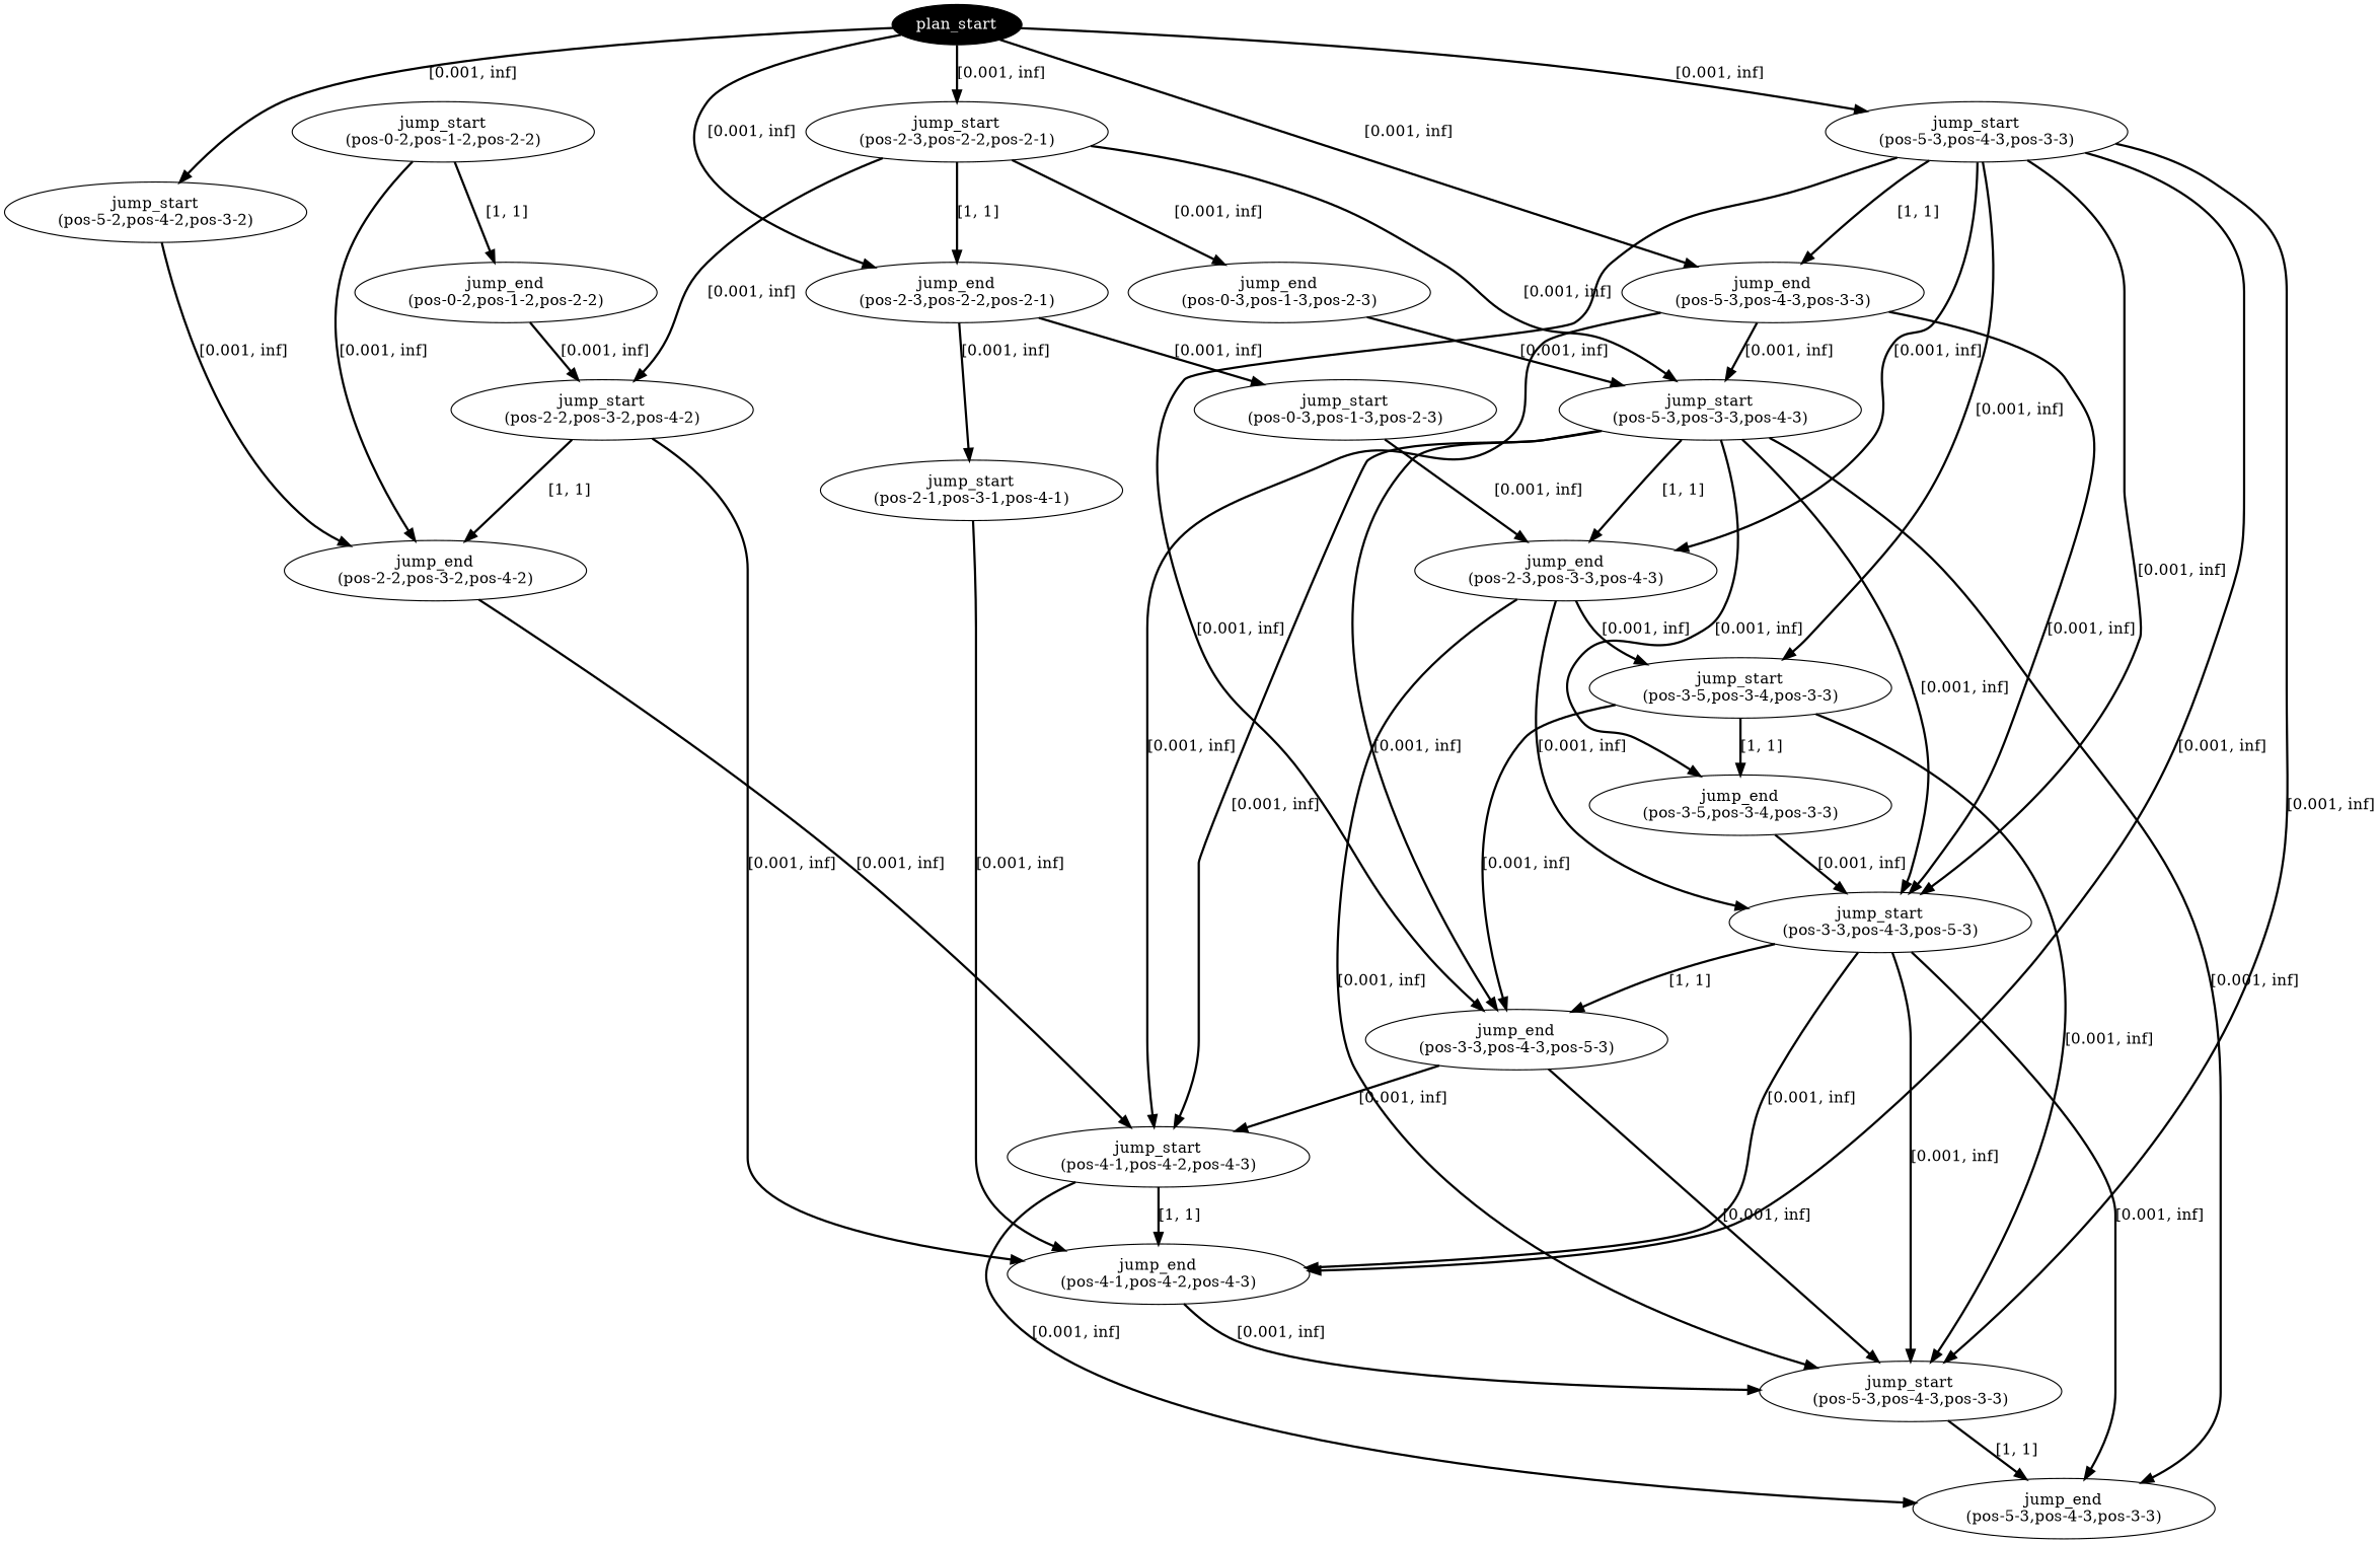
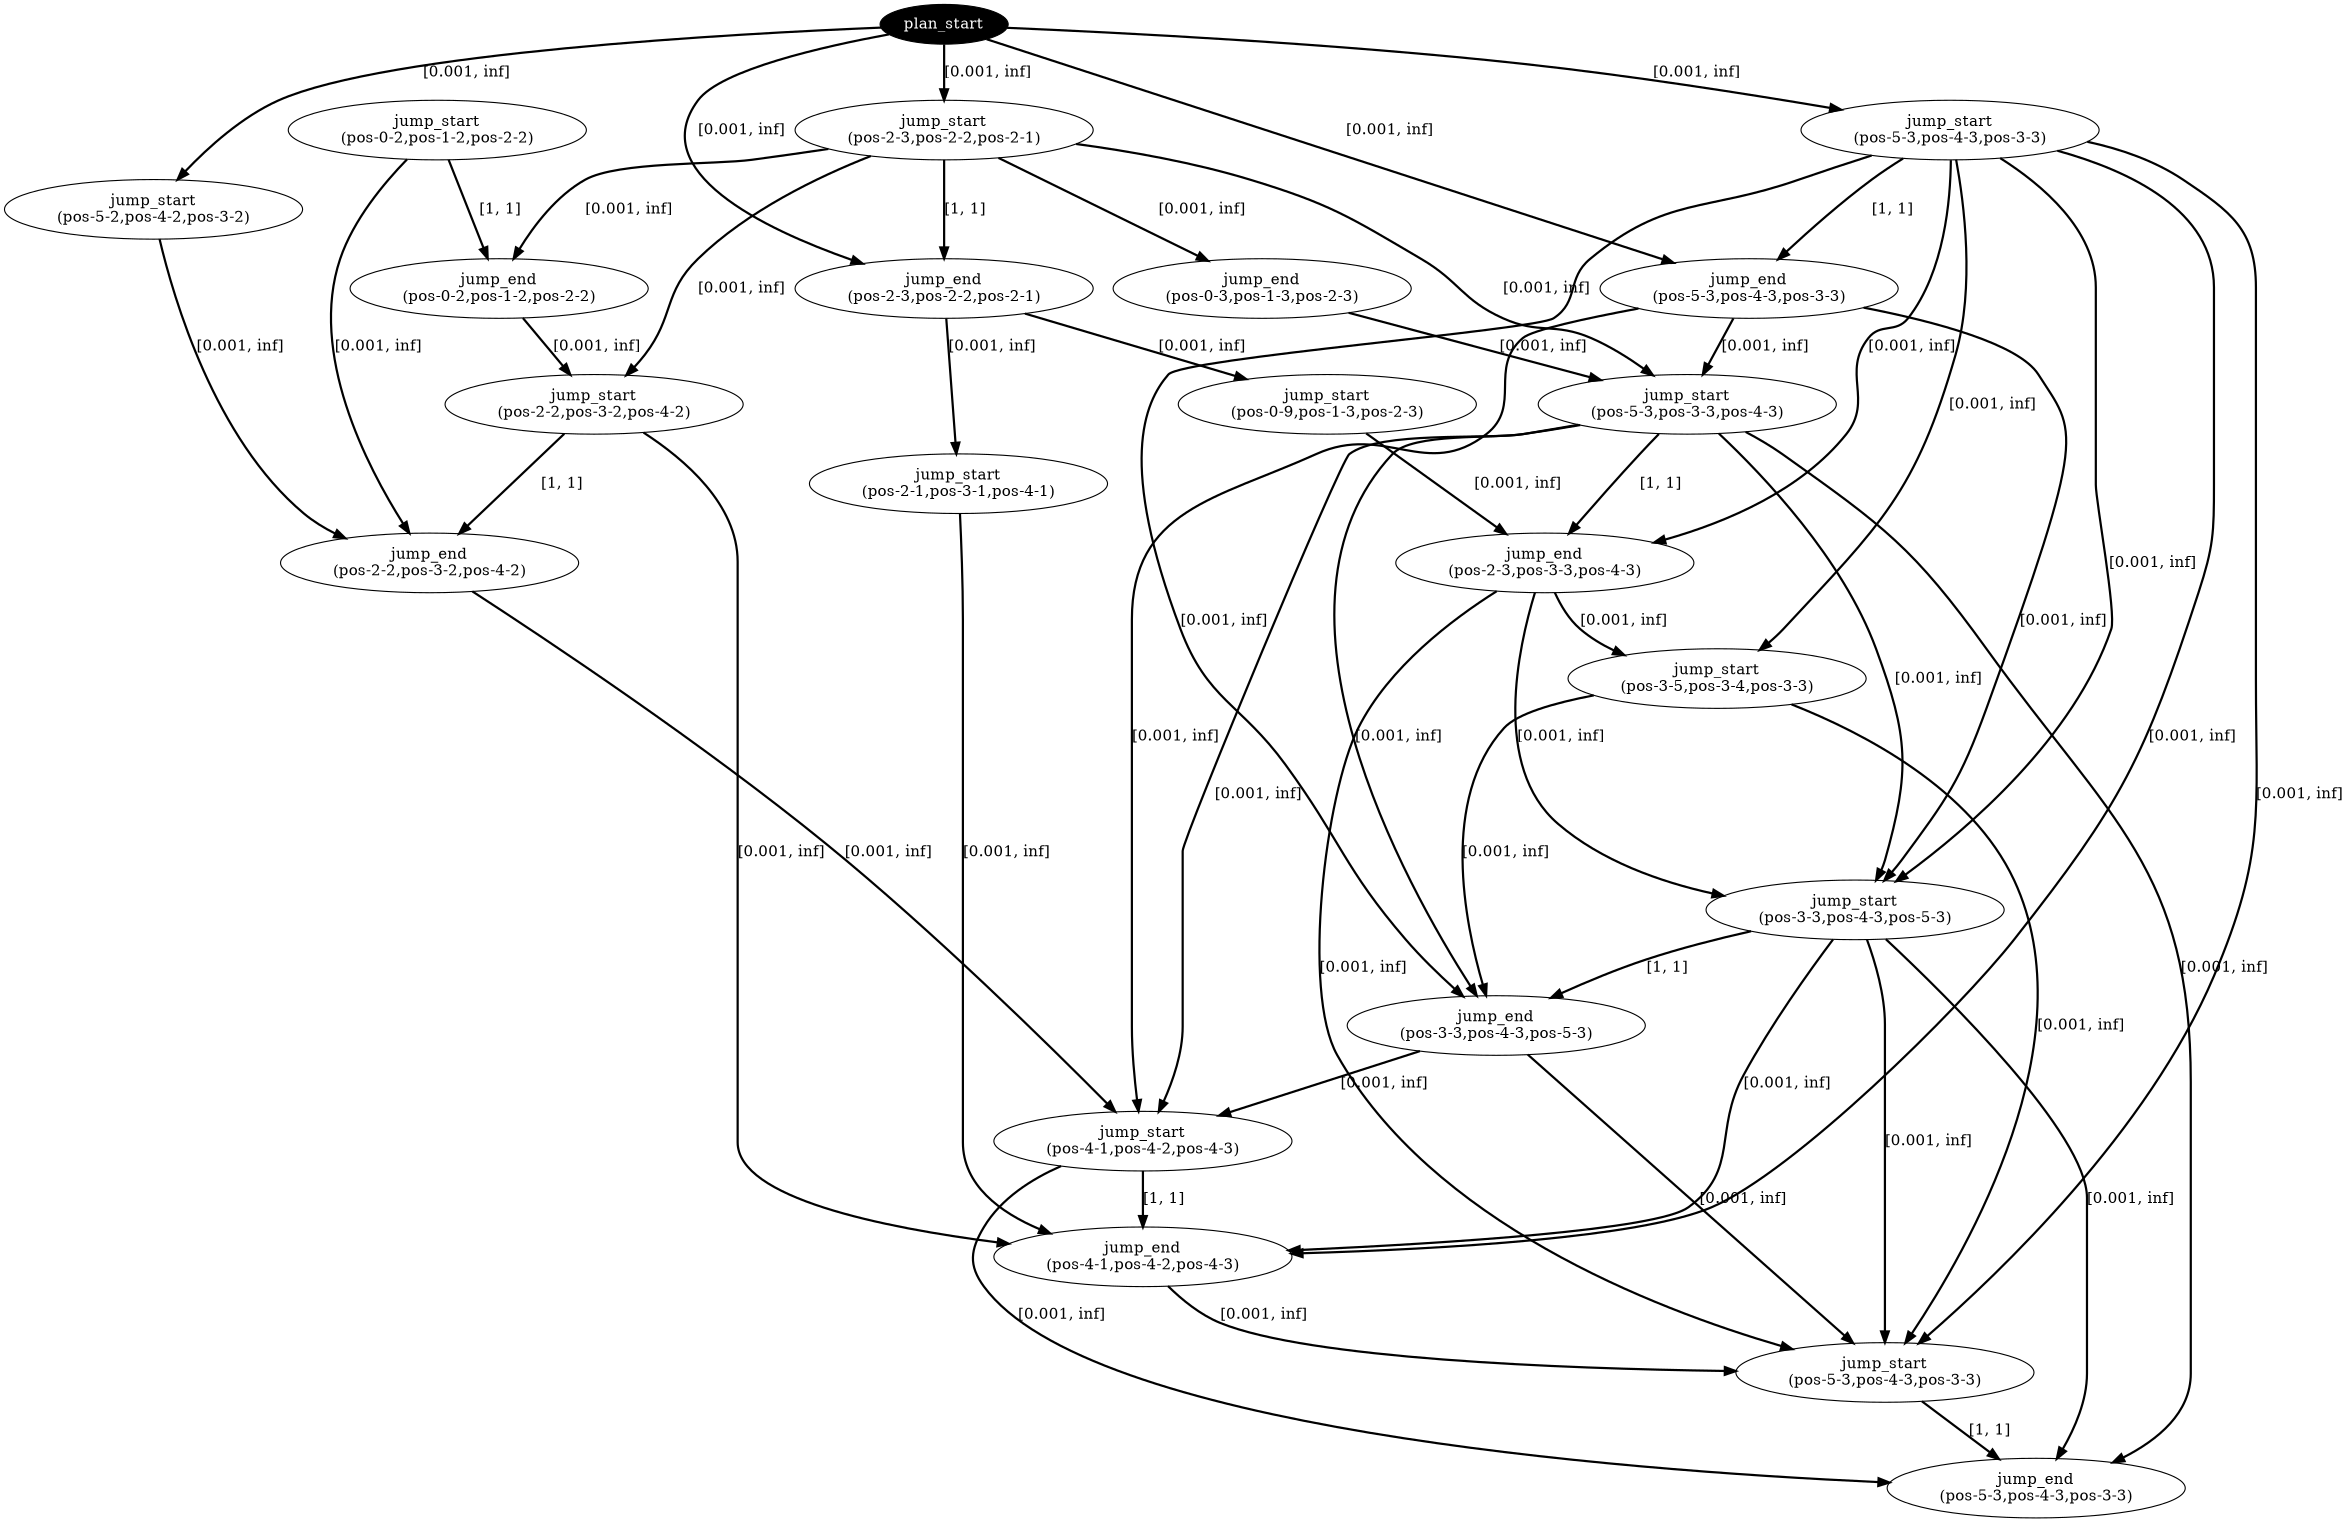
  digraph {
    edge [color=black penwidth=2]
    n1 [fillcolor=black fontcolor=white label=plan_start style=filled]
    n2 [label="jump_start\n(pos-2-3,pos-2-2,pos-2-1)"]
    n3 [label="jump_end\n(pos-2-3,pos-2-2,pos-2-1)"]
    n4 [label="jump_start\n(pos-5-3,pos-4-3,pos-3-3)"]
    n5 [label="jump_end\n(pos-5-3,pos-4-3,pos-3-3)"]
    n6 [label="jump_start\n(pos-5-2,pos-4-2,pos-3-2)"]
    n7 [label="jump_end\n(pos-0-2,pos-1-2,pos-2-2)"]
    n8 [label="jump_end\n(pos-0-3,pos-1-3,pos-2-3)"]
    n9 [label="jump_start\n(pos-2-2,pos-3-2,pos-4-2)"]
    n10 [label="jump_start\n(pos-5-3,pos-3-3,pos-4-3)"]
    n11 [label="jump_start\n(pos-2-1,pos-3-1,pos-4-1)"]
-   n12 [label="jump_start\n(pos-0-3,pos-1-3,pos-2-3)"]
+   n12 [label="jump_start\n(pos-0-9,pos-1-3,pos-2-3)"]
    n13 [label="jump_end\n(pos-2-3,pos-3-3,pos-4-3)"]
    n14 [label="jump_start\n(pos-3-5,pos-3-4,pos-3-3)"]
    n15 [label="jump_start\n(pos-3-3,pos-4-3,pos-5-3)"]
    n16 [label="jump_end\n(pos-3-3,pos-4-3,pos-5-3)"]
    n17 [label="jump_end\n(pos-4-1,pos-4-2,pos-4-3)"]
    n18 [label="jump_start\n(pos-5-3,pos-4-3,pos-3-3)"]
    n19 [label="jump_start\n(pos-4-1,pos-4-2,pos-4-3)"]
    n20 [label="jump_end\n(pos-2-2,pos-3-2,pos-4-2)"]
-   n21 [label="jump_end\n(pos-3-5,pos-3-4,pos-3-3)"]
    n22 [label="jump_end\n(pos-5-3,pos-4-3,pos-3-3)"]
    n23 [label="jump_start\n(pos-0-2,pos-1-2,pos-2-2)"]
    n1 -> n2 [label="[0.001, inf]"]
    n1 -> n3 [label="[0.001, inf]"]
    n1 -> n4 [label="[0.001, inf]"]
    n1 -> n5 [label="[0.001, inf]"]
    n1 -> n6 [label="[0.001, inf]"]
    n2 -> n3 [label="[1, 1]"]
+   n2 -> n7 [label="[0.001, inf]"]
    n2 -> n8 [label="[0.001, inf]"]
    n2 -> n9 [label="[0.001, inf]"]
    n2 -> n10 [label="[0.001, inf]"]
    n3 -> n11 [label="[0.001, inf]"]
    n3 -> n12 [label="[0.001, inf]"]
    n4 -> n5 [label="[1, 1]"]
    n4 -> n13 [label="[0.001, inf]"]
    n4 -> n14 [label="[0.001, inf]"]
    n4 -> n15 [label="[0.001, inf]"]
    n4 -> n16 [label="[0.001, inf]"]
    n4 -> n17 [label="[0.001, inf]"]
    n4 -> n18 [label="[0.001, inf]"]
    n5 -> n10 [label="[0.001, inf]"]
    n5 -> n15 [label="[0.001, inf]"]
    n5 -> n19 [label="[0.001, inf]"]
    n6 -> n20 [label="[0.001, inf]"]
    n7 -> n9 [label="[0.001, inf]"]
    n8 -> n10 [label="[0.001, inf]"]
    n9 -> n17 [label="[0.001, inf]"]
    n9 -> n20 [label="[1, 1]"]
    n10 -> n13 [label="[1, 1]"]
    n10 -> n15 [label="[0.001, inf]"]
    n10 -> n16 [label="[0.001, inf]"]
    n10 -> n19 [label="[0.001, inf]"]
-   n10 -> n21 [label="[0.001, inf]"]
    n10 -> n22 [label="[0.001, inf]"]
    n11 -> n17 [label="[0.001, inf]"]
    n12 -> n13 [label="[0.001, inf]"]
    n13 -> n14 [label="[0.001, inf]"]
    n13 -> n15 [label="[0.001, inf]"]
    n13 -> n18 [label="[0.001, inf]"]
    n14 -> n16 [label="[0.001, inf]"]
    n14 -> n18 [label="[0.001, inf]"]
-   n14 -> n21 [label="[1, 1]"]
    n15 -> n16 [label="[1, 1]"]
    n15 -> n17 [label="[0.001, inf]"]
    n15 -> n18 [label="[0.001, inf]"]
    n15 -> n22 [label="[0.001, inf]"]
    n16 -> n18 [label="[0.001, inf]"]
    n16 -> n19 [label="[0.001, inf]"]
    n17 -> n18 [label="[0.001, inf]"]
    n18 -> n22 [label="[1, 1]"]
    n19 -> n17 [label="[1, 1]"]
    n19 -> n22 [label="[0.001, inf]"]
    n20 -> n19 [label="[0.001, inf]"]
-   n21 -> n15 [label="[0.001, inf]"]
    n23 -> n7 [label="[1, 1]"]
    n23 -> n20 [label="[0.001, inf]"]
  }
